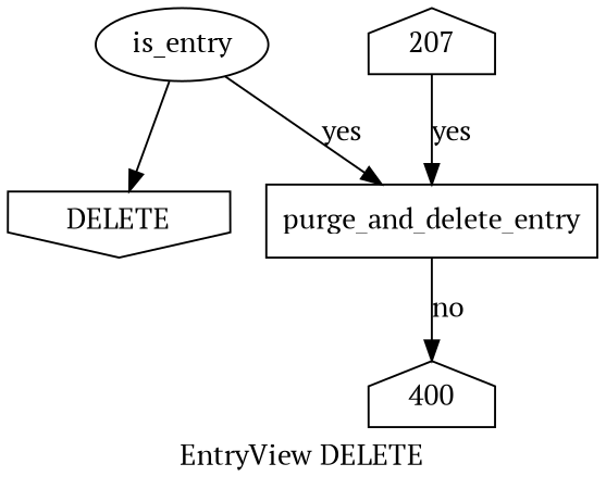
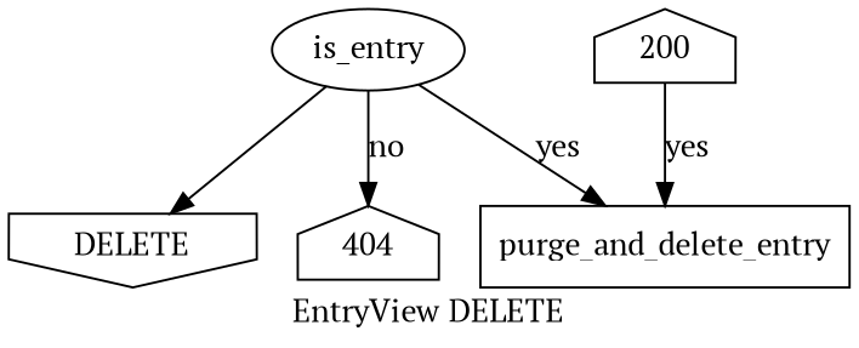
  digraph {
    fontname="PT Serif"
    label="EntryView DELETE"
    node [fontname="PT Serif" shape=house]
    edge [fontname="PT Serif"]
    DELETE [shape=invhouse]
    is_entry [shape=""]
+   404
    purge_and_delete_entry [shape=box]
-   200 [label=207]
-   400
+   200
    is_entry -> DELETE
+   is_entry -> 404 [label=no]
    is_entry -> purge_and_delete_entry [label=yes]
-   purge_and_delete_entry -> 400 [label=no]
    200 -> purge_and_delete_entry [label=yes]
  }
